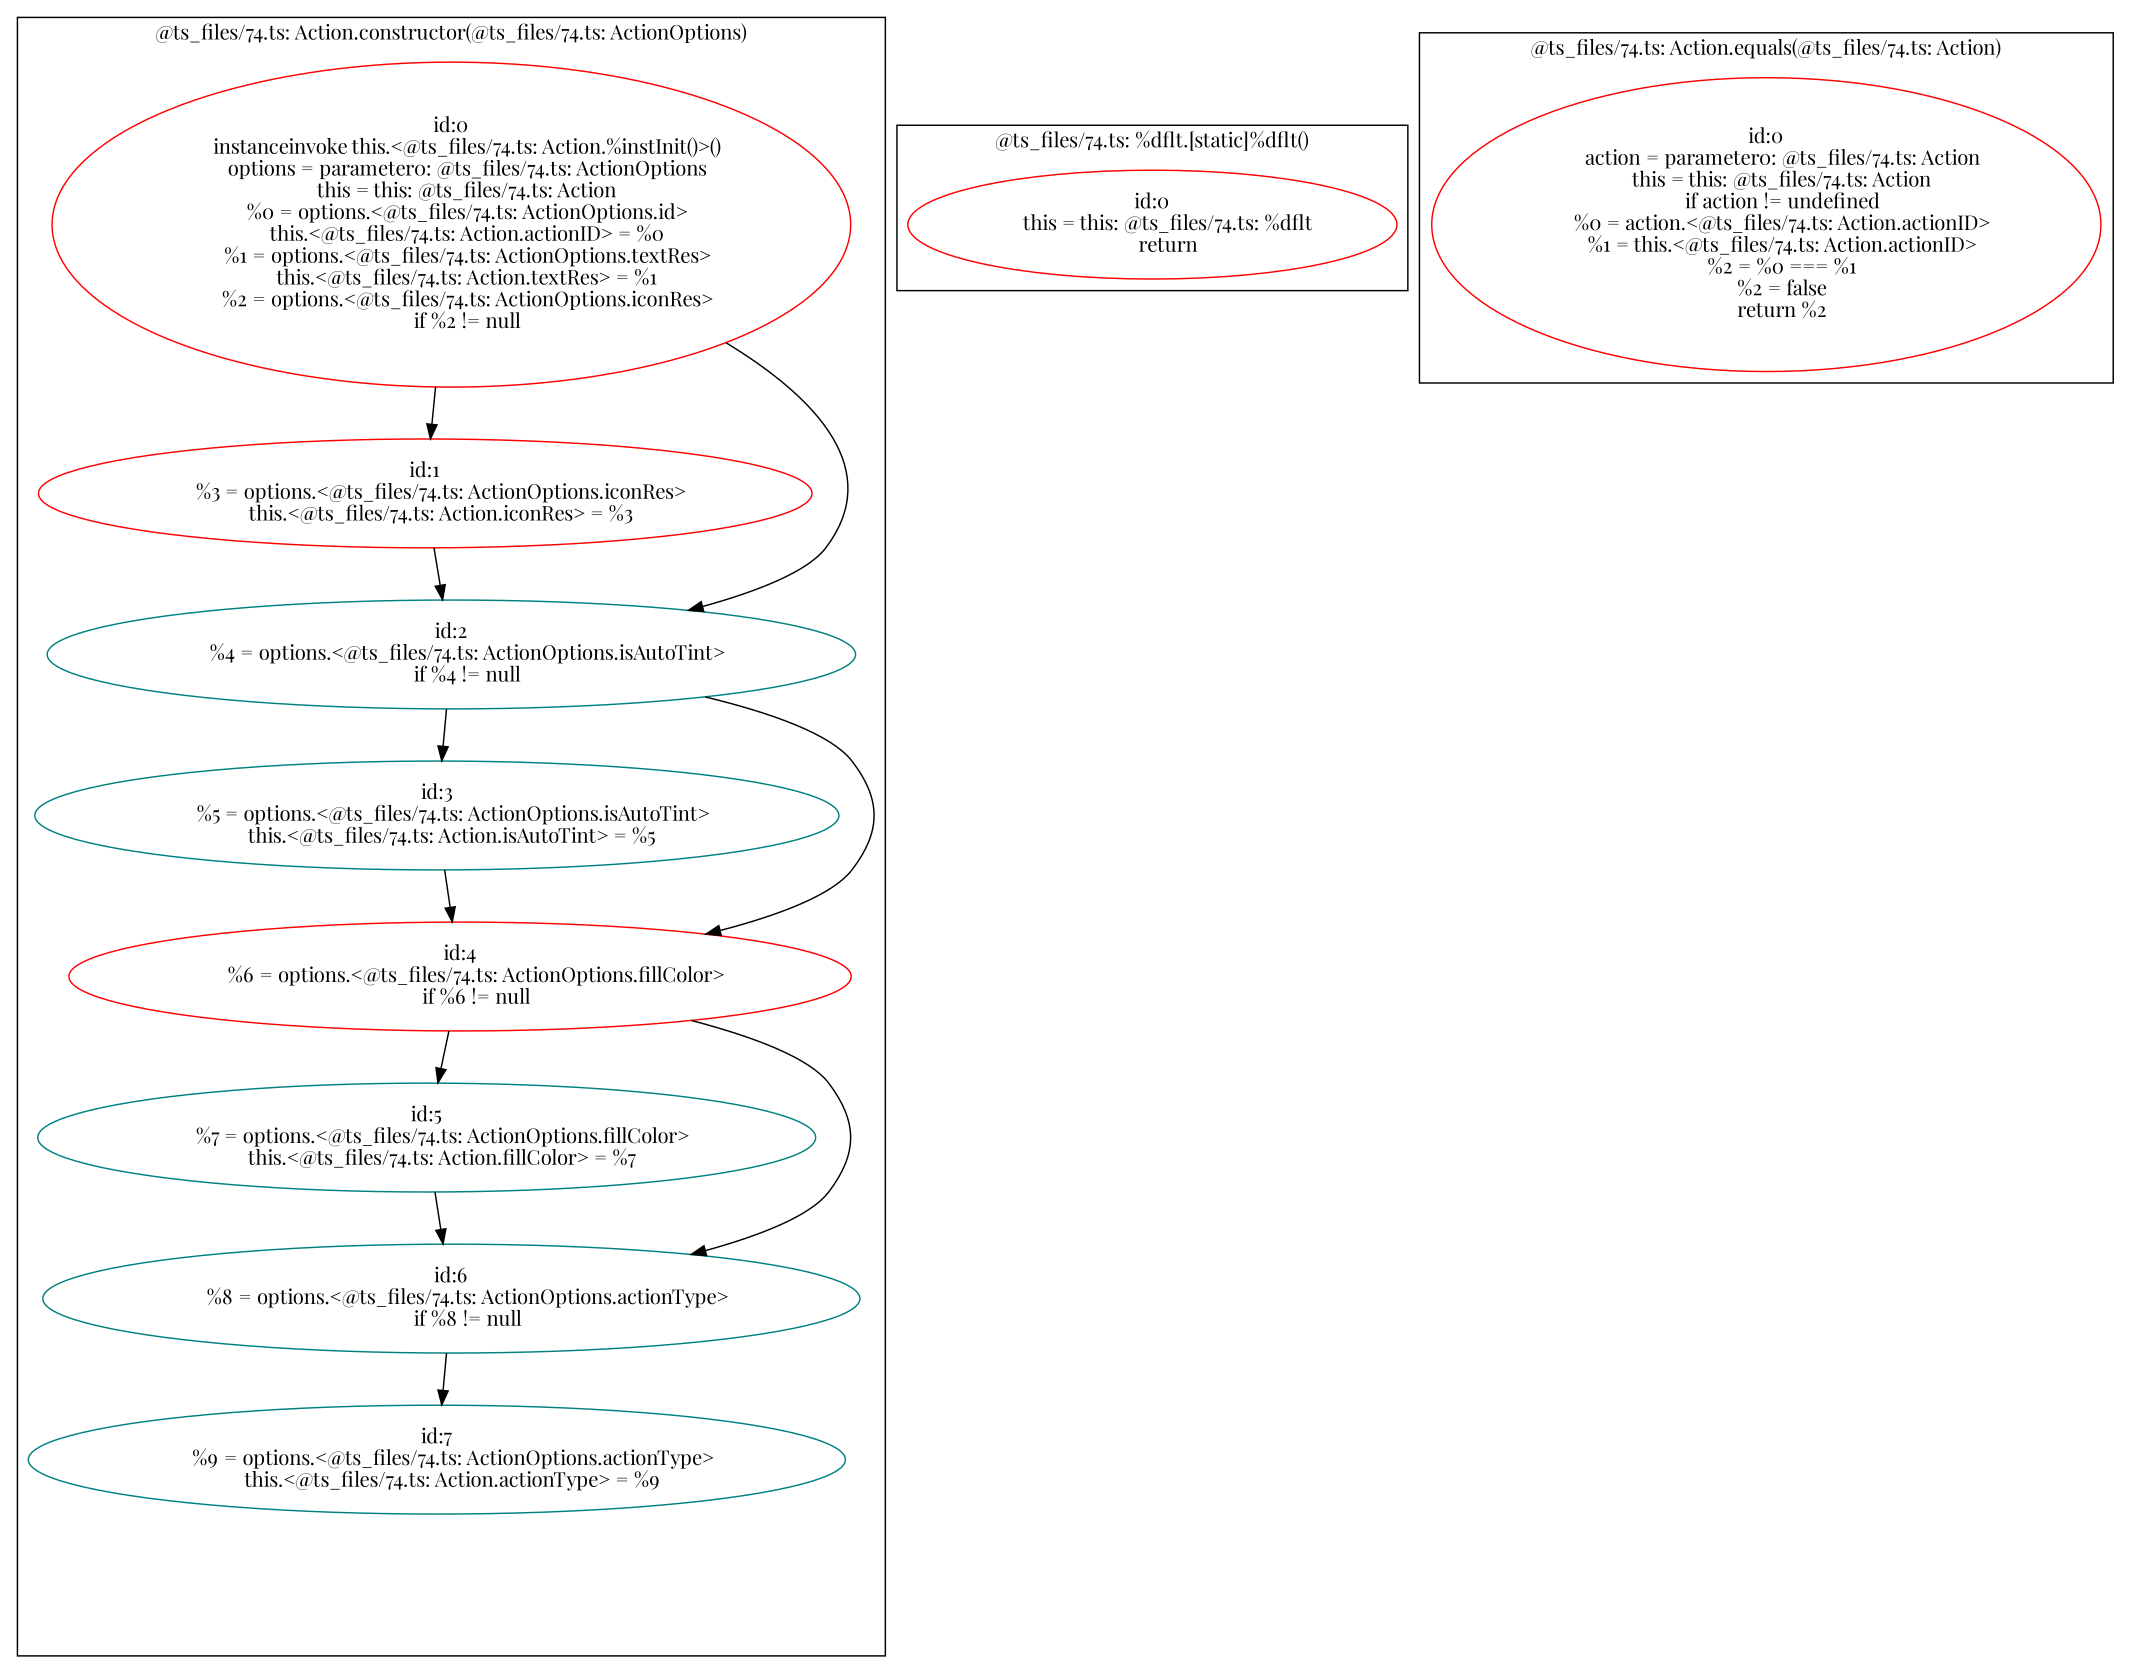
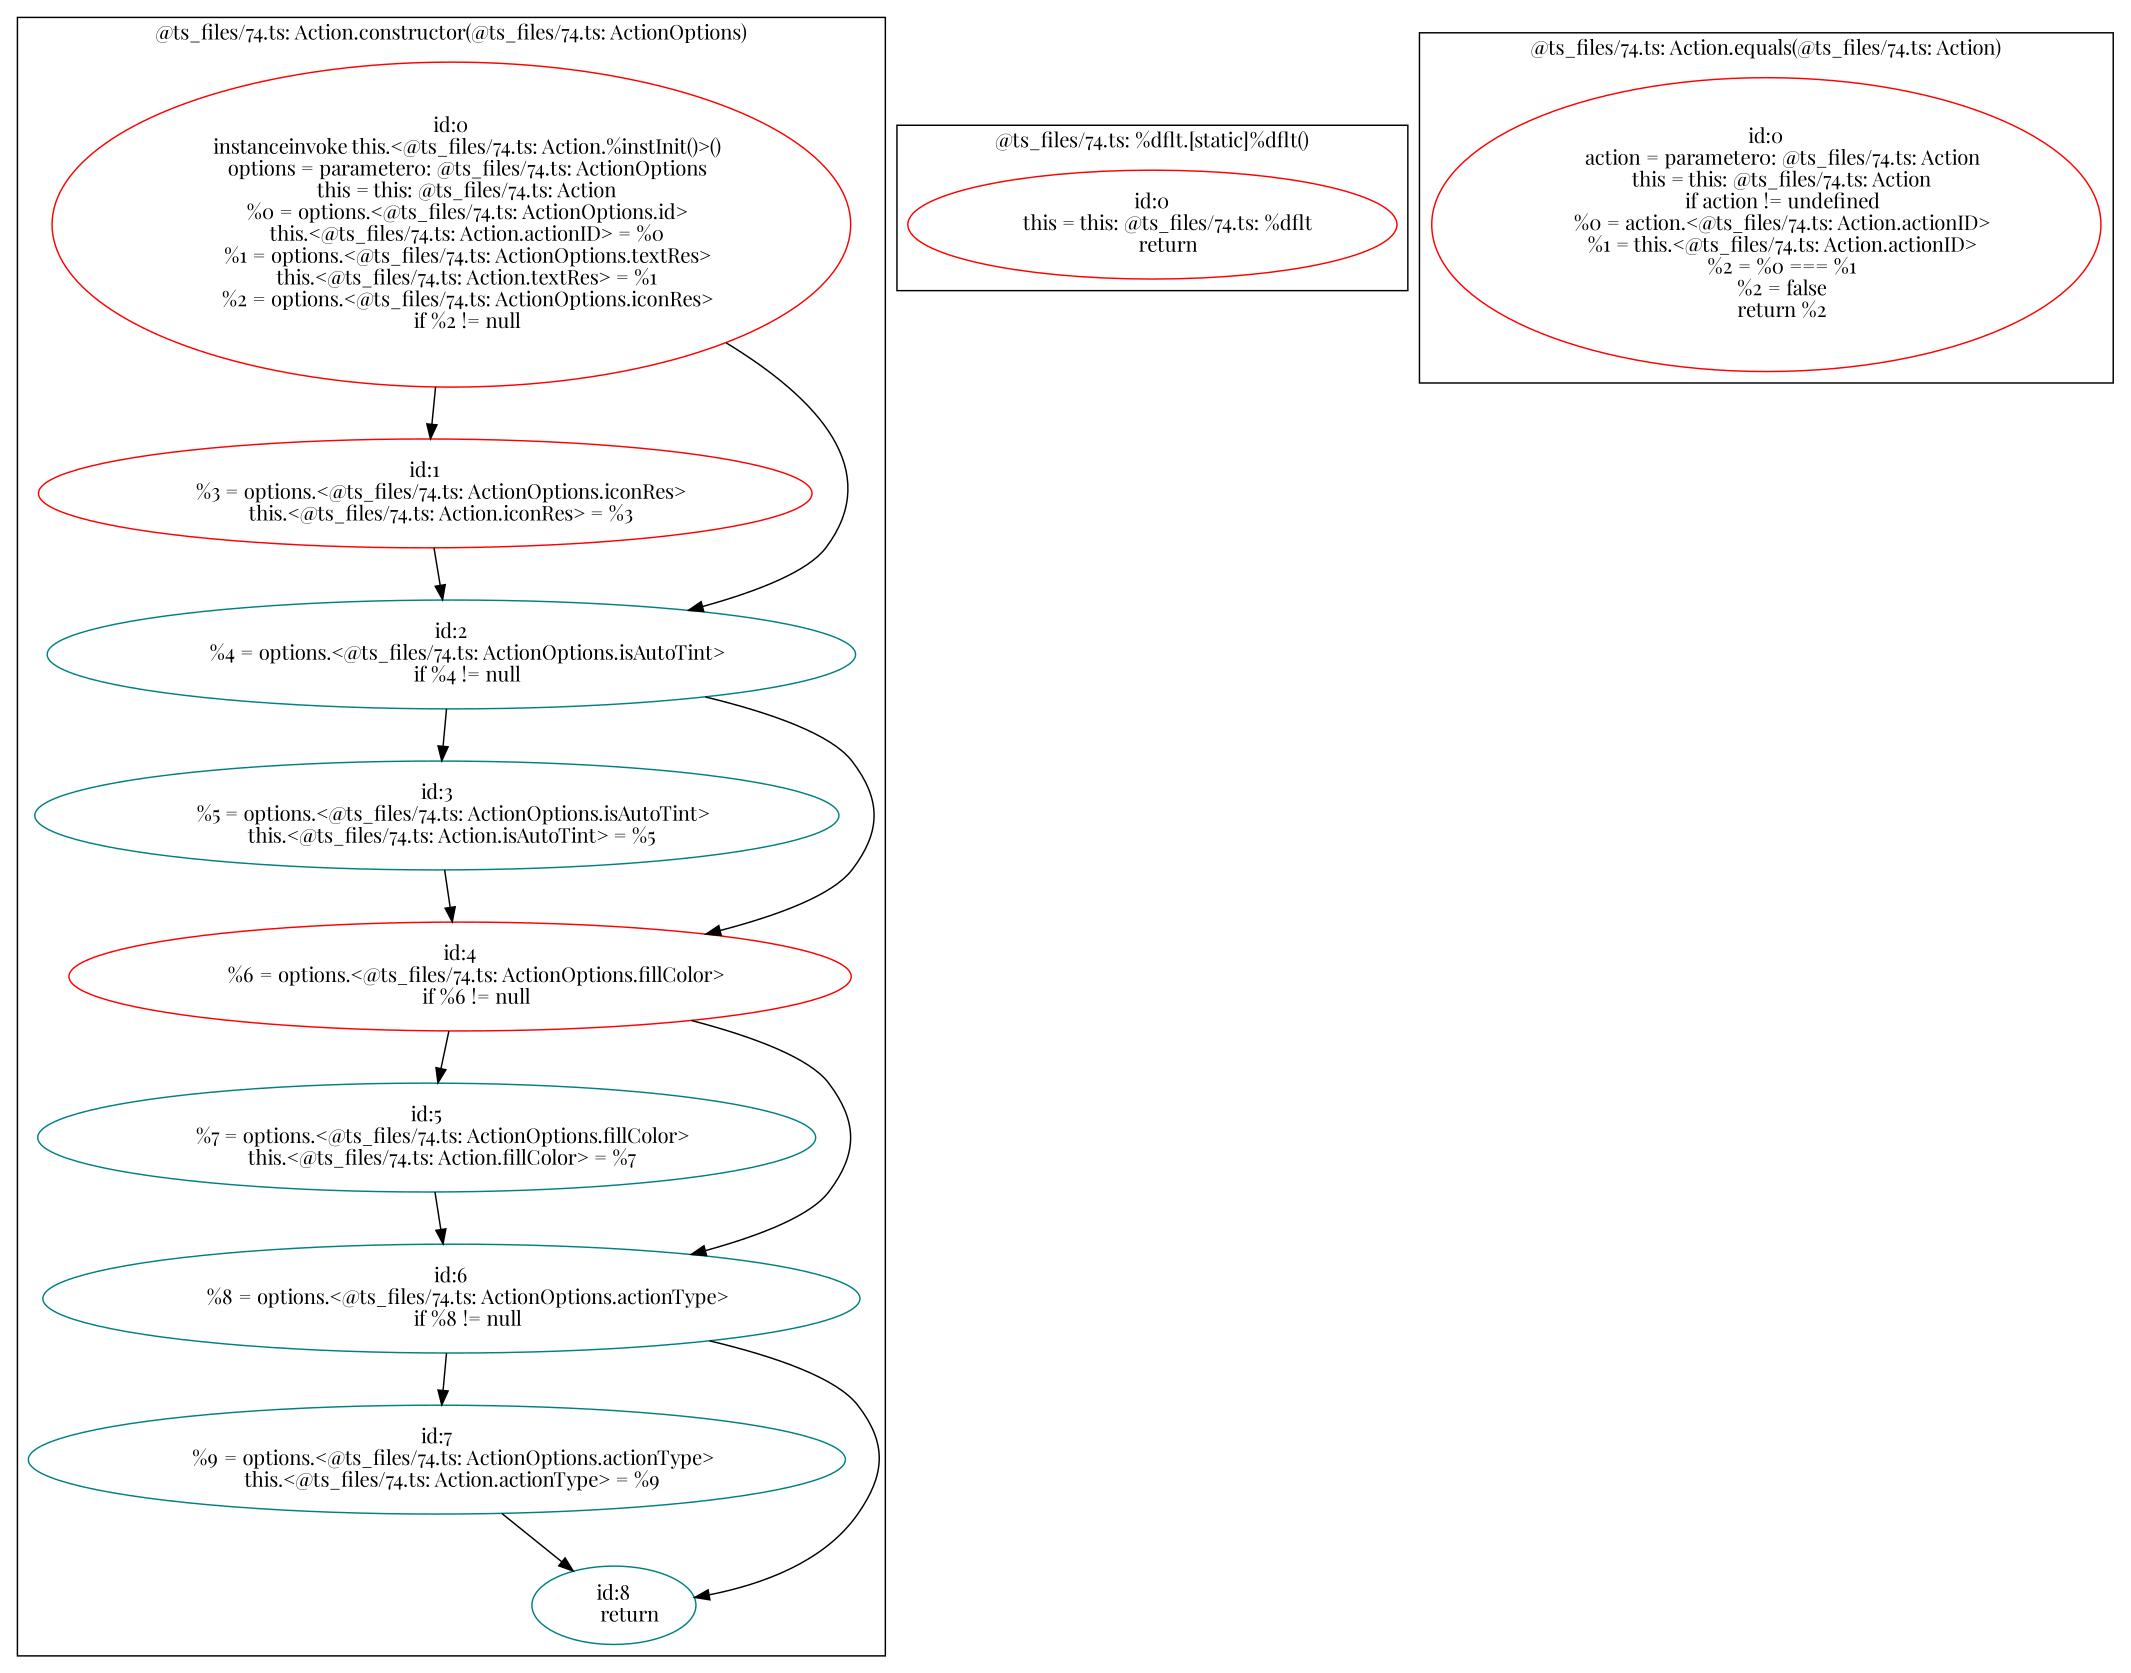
  digraph {
    fontname="Playfair Display"
    node [color=teal fontname="Playfair Display"]
    edge [fontname="Playfair Display"]
    n1 [label="id:0\n      instanceinvoke this.<@ts_files/74.ts: Action.%instInit()>()\n      options = parameter0: @ts_files/74.ts: ActionOptions\n      this = this: @ts_files/74.ts: Action\n      %0 = options.<@ts_files/74.ts: ActionOptions.id>\n      this.<@ts_files/74.ts: Action.actionID> = %0\n      %1 = options.<@ts_files/74.ts: ActionOptions.textRes>\n      this.<@ts_files/74.ts: Action.textRes> = %1\n      %2 = options.<@ts_files/74.ts: ActionOptions.iconRes>\n      if %2 != null" color=red]
    n2 [label="id:1\n      %3 = options.<@ts_files/74.ts: ActionOptions.iconRes>\n      this.<@ts_files/74.ts: Action.iconRes> = %3" color=red]
    n3 [label="id:2\n      %4 = options.<@ts_files/74.ts: ActionOptions.isAutoTint>\n      if %4 != null"]
    n4 [label="id:3\n      %5 = options.<@ts_files/74.ts: ActionOptions.isAutoTint>\n      this.<@ts_files/74.ts: Action.isAutoTint> = %5"]
    n5 [label="id:4\n      %6 = options.<@ts_files/74.ts: ActionOptions.fillColor>\n      if %6 != null" color=red]
    n6 [label="id:5\n      %7 = options.<@ts_files/74.ts: ActionOptions.fillColor>\n      this.<@ts_files/74.ts: Action.fillColor> = %7"]
    n7 [label="id:6\n      %8 = options.<@ts_files/74.ts: ActionOptions.actionType>\n      if %8 != null"]
    n8 [label="id:7\n      %9 = options.<@ts_files/74.ts: ActionOptions.actionType>\n      this.<@ts_files/74.ts: Action.actionType> = %9"]
+   n9 [label="id:8\n      return"]
    n10 [label="id:0\n      this = this: @ts_files/74.ts: %dflt\n      return" color=red]
    n11 [label="id:0\n      action = parameter0: @ts_files/74.ts: Action\n      this = this: @ts_files/74.ts: Action\n      if action != undefined\n      %0 = action.<@ts_files/74.ts: Action.actionID>\n      %1 = this.<@ts_files/74.ts: Action.actionID>\n      %2 = %0 === %1\n      %2 = false\n      return %2" color=red]
    subgraph cluster_1 {
      label="@ts_files/74.ts: Action.constructor(@ts_files/74.ts: ActionOptions)"
      n1
      n2
      n3
      n4
      n5
      n6
      n7
      n8
+     n9
    }
    subgraph cluster_2 {
      label="@ts_files/74.ts: %dflt.[static]%dflt()"
      n10
    }
    subgraph cluster_3 {
      label="@ts_files/74.ts: Action.equals(@ts_files/74.ts: Action)"
      n11
    }
    n1 -> n2
    n1 -> n3
    n2 -> n3
    n3 -> n4
    n3 -> n5
    n4 -> n5
    n5 -> n6
    n5 -> n7
    n6 -> n7
    n7 -> n8
+   n7 -> n9
+   n8 -> n9
  }
